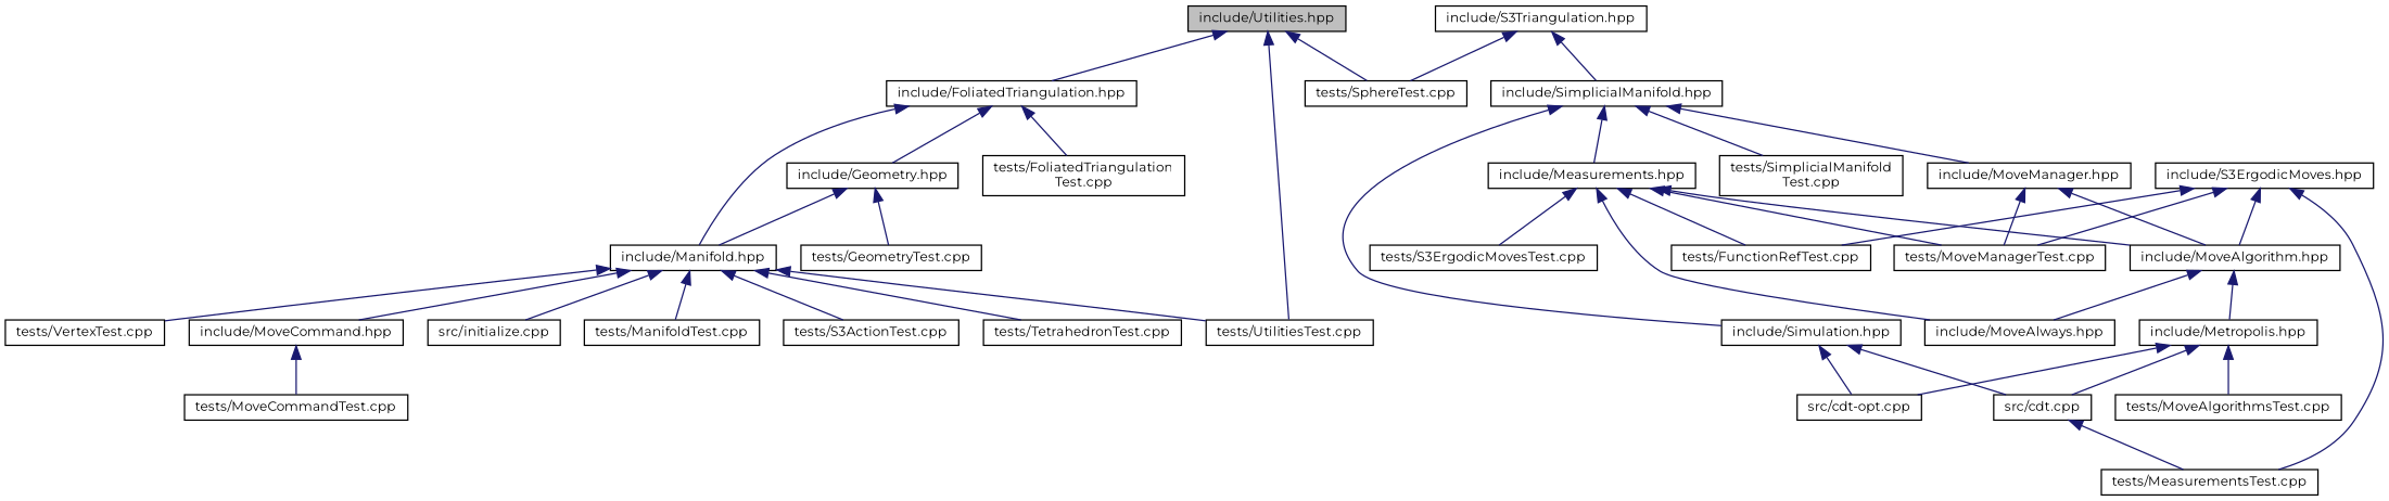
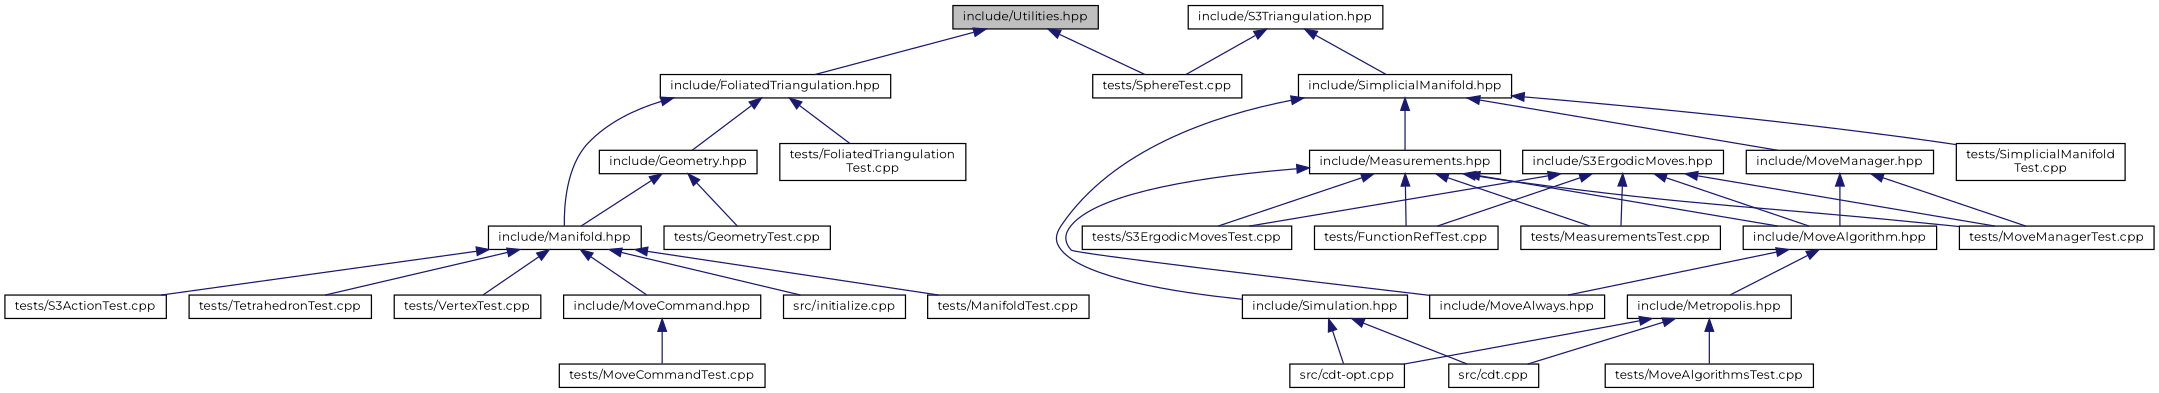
  digraph {
    fontname=Montserrat
    node [color=black fillcolor=white fontname=Montserrat fontsize=10 shape=record style=filled]
    edge [color=midnightblue dir=back fontname=Montserrat fontsize=10 labelfontname=Helvetica labelfontsize=10 style=solid]
    n1 [fillcolor=grey75 fontcolor=black height=0.2 label="include/Utilities.hpp" width=0.4]
    n2 [height=0.2 label="include/FoliatedTriangulation.hpp" width=0.4]
-   n3 [height=0.2 label="tests/UtilitiesTest.cpp" width=0.4]
    n4 [height=0.2 label="tests/SphereTest.cpp" width=0.4]
    n5 [height=0.2 label="include/Geometry.hpp" width=0.4]
    n6 [height=0.2 label="include/Manifold.hpp" width=0.4]
    n7 [height=0.2 label="tests/FoliatedTriangulation\lTest.cpp" width=0.4]
    n8 [height=0.2 label="include/S3Triangulation.hpp" width=0.4]
    n9 [height=0.2 label="include/SimplicialManifold.hpp" width=0.4]
    n10 [height=0.2 label="tests/GeometryTest.cpp" width=0.4]
    n11 [height=0.2 label="include/MoveCommand.hpp" width=0.4]
    n12 [height=0.2 label="src/initialize.cpp" width=0.4]
    n13 [height=0.2 label="tests/ManifoldTest.cpp" width=0.4]
    n14 [height=0.2 label="tests/S3ActionTest.cpp" width=0.4]
    n15 [height=0.2 label="tests/TetrahedronTest.cpp" width=0.4]
    n16 [height=0.2 label="tests/VertexTest.cpp" width=0.4]
    n17 [height=0.2 label="tests/MoveCommandTest.cpp" width=0.4]
    n18 [height=0.2 label="include/S3ErgodicMoves.hpp" width=0.4]
    n19 [height=0.2 label="include/MoveAlgorithm.hpp" width=0.4]
    n20 [height=0.2 label="tests/FunctionRefTest.cpp" width=0.4]
    n21 [height=0.2 label="tests/MeasurementsTest.cpp" width=0.4]
    n22 [height=0.2 label="tests/MoveManagerTest.cpp" width=0.4]
    n23 [height=0.2 label="tests/S3ErgodicMovesTest.cpp" width=0.4]
    n24 [height=0.2 label="include/Measurements.hpp" width=0.4]
    n25 [height=0.2 label="include/MoveManager.hpp" width=0.4]
    n26 [height=0.2 label="include/Simulation.hpp" width=0.4]
    n27 [height=0.2 label="tests/SimplicialManifold\lTest.cpp" width=0.4]
    n28 [height=0.2 label="include/Metropolis.hpp" width=0.4]
    n29 [height=0.2 label="include/MoveAlways.hpp" width=0.4]
    n30 [height=0.2 label="src/cdt-opt.cpp" width=0.4]
    n31 [height=0.2 label="src/cdt.cpp" width=0.4]
    n32 [height=0.2 label="tests/MoveAlgorithmsTest.cpp" width=0.4]
    n1 -> n2
-   n1 -> n3
    n1 -> n4
    n2 -> n5
    n2 -> n6
    n2 -> n7
    n5 -> n6
    n5 -> n10
-   n6 -> n3
    n6 -> n11
    n6 -> n12
    n6 -> n13
    n6 -> n14
    n6 -> n15
    n6 -> n16
    n8 -> n4
    n8 -> n9
    n9 -> n24
    n9 -> n25
    n9 -> n26
    n9 -> n27
    n11 -> n17
    n18 -> n19
    n18 -> n20
    n18 -> n21
    n18 -> n22
+   n18 -> n23
    n19 -> n28
    n19 -> n29
    n24 -> n19
    n24 -> n20
-   n31 -> n21
+   n24 -> n21
    n24 -> n22
    n24 -> n23
    n24 -> n29
    n25 -> n19
    n25 -> n22
    n26 -> n30
    n26 -> n31
    n28 -> n30
    n28 -> n31
    n28 -> n32
  }
